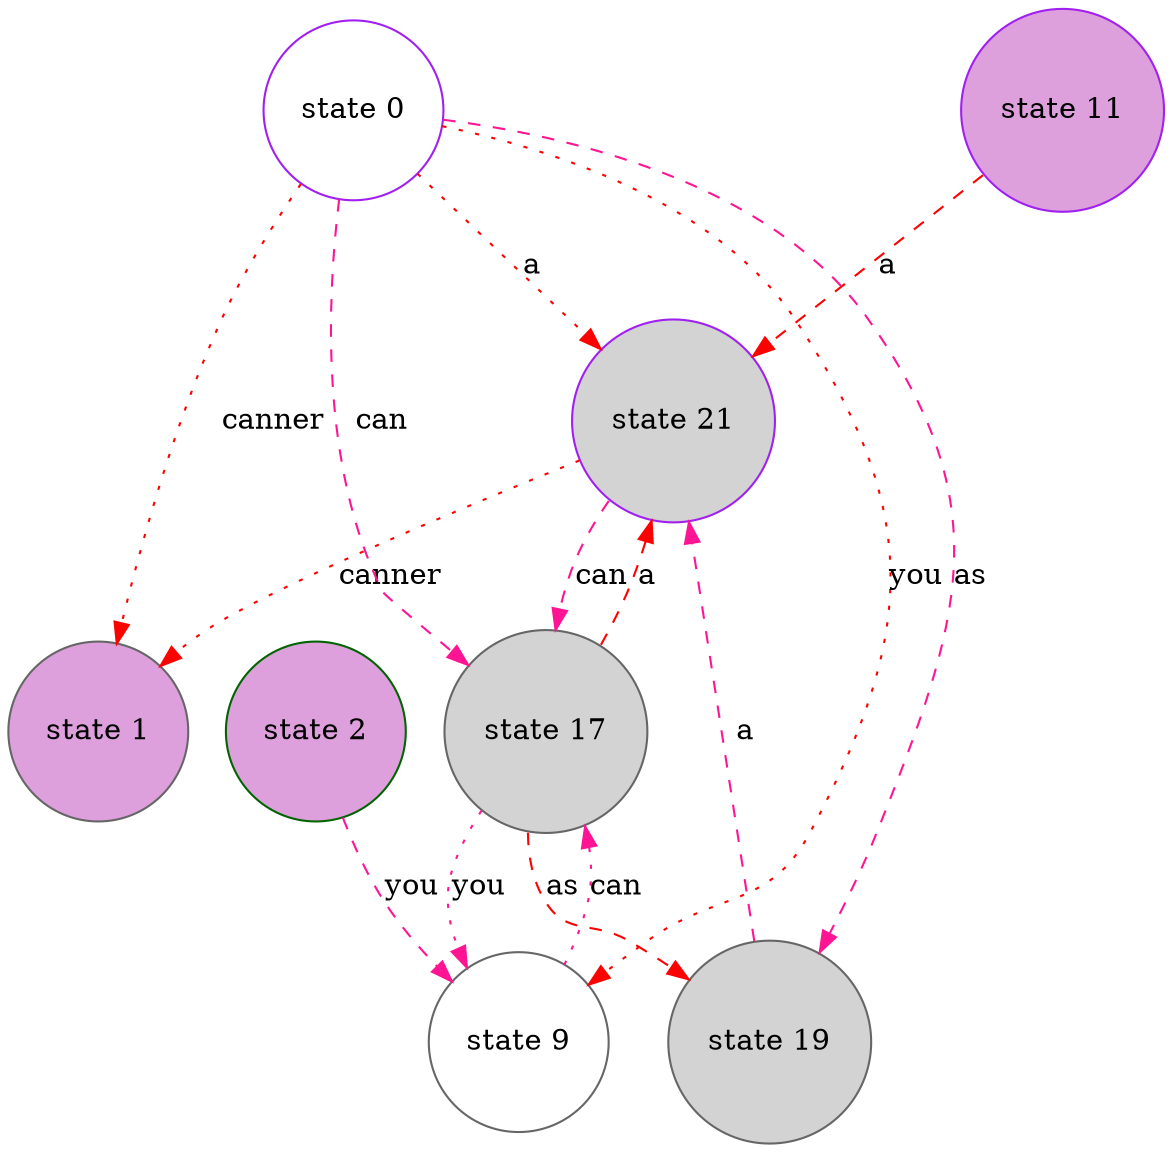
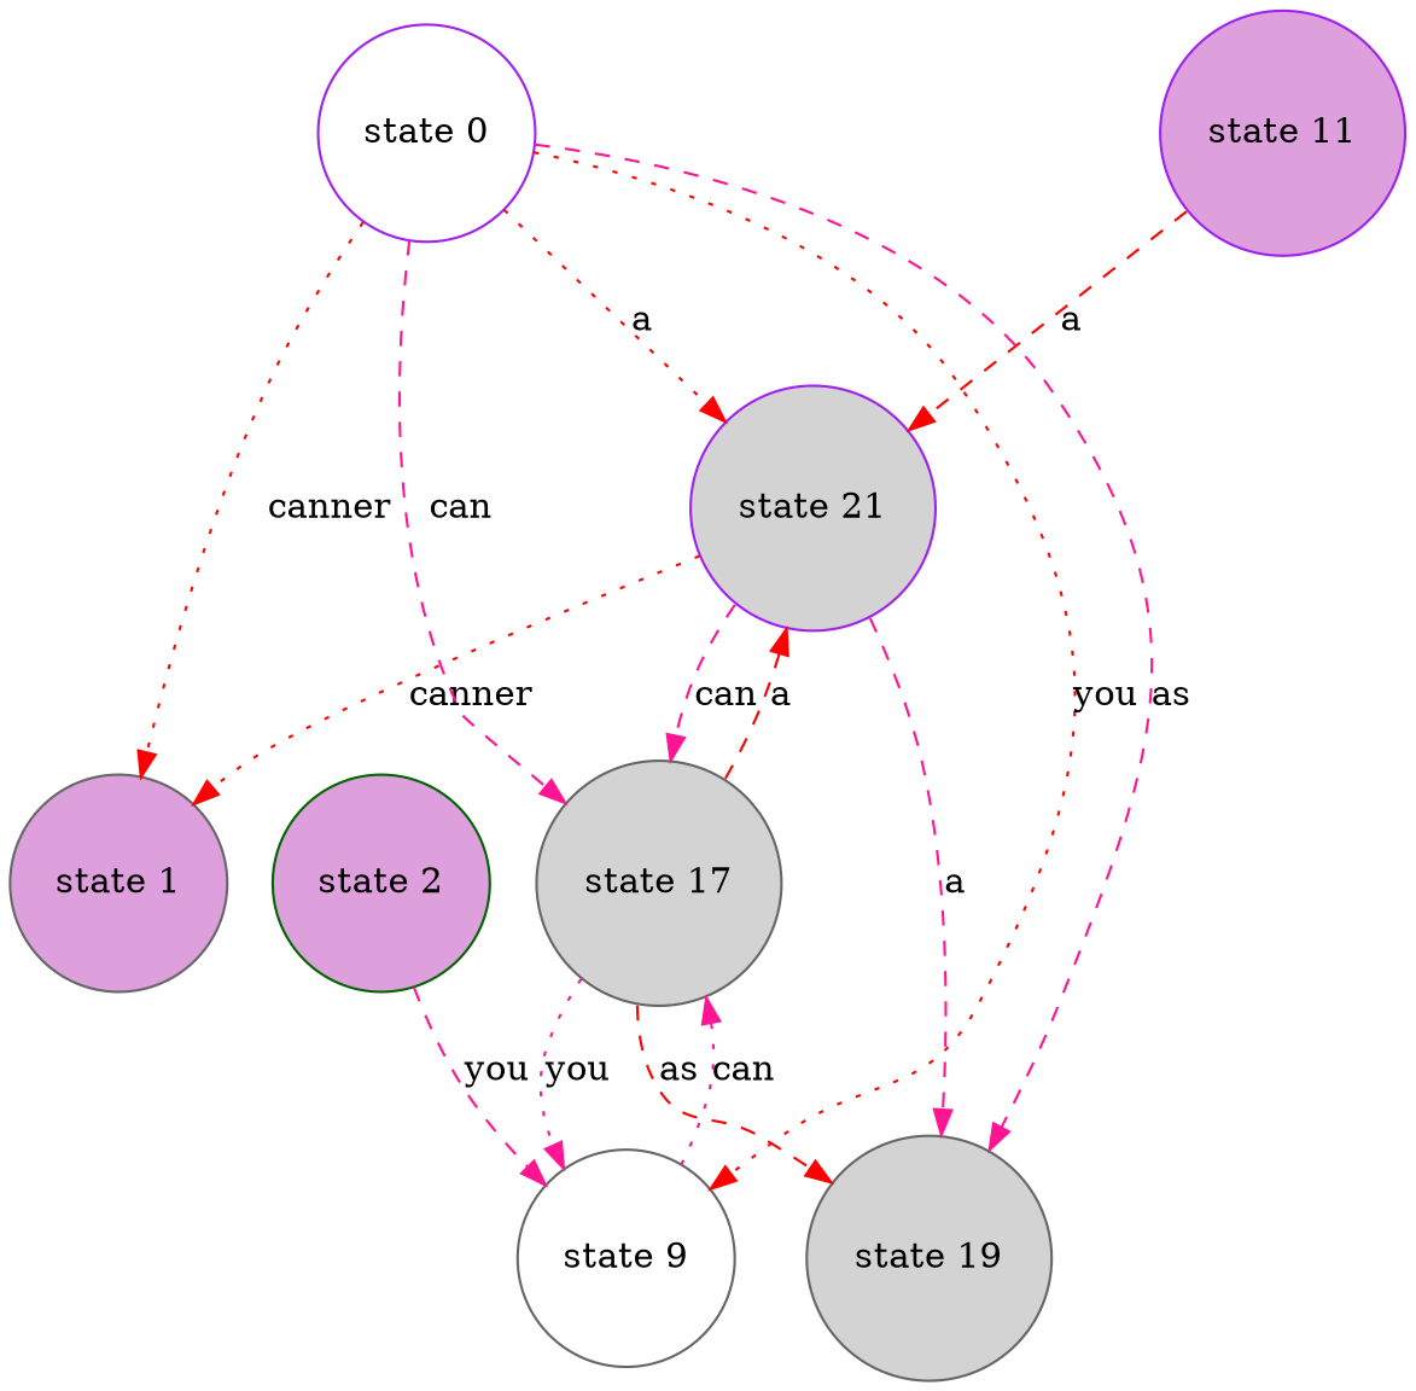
  digraph {
    node [color=gray40 fillcolor=plum ordering=out shape=circle style=filled]
    edge [color=red style=dashed]
    "state 11" [color=purple]
    "state 21" [color=purple fillcolor=lightgrey]
    "state 1"
    "state 17" [fillcolor=lightgrey]
    "state 9" [fillcolor=white]
    "state 19" [fillcolor=lightgrey]
    n7 [color=darkgreen label="state 2"]
    "state 0" [color=purple fillcolor=white]
    "state 11" -> "state 21" [label=a]
    "state 21" -> "state 1" [label=canner style=dotted]
    "state 21" -> "state 17" [color=deeppink label=can]
    "state 17" -> "state 21" [label=a]
    "state 17" -> "state 9" [color=deeppink label=you style=dotted]
    "state 17" -> "state 19" [label=as]
    "state 9" -> "state 17" [color=deeppink label=can style=dotted]
-   "state 19" -> "state 21" [color=deeppink label=a]
+   "state 21" -> "state 19" [color=deeppink label=a]
    n7 -> "state 9" [color=deeppink label=you]
    "state 0" -> "state 21" [label=a style=dotted]
    "state 0" -> "state 1" [label=canner style=dotted]
    "state 0" -> "state 17" [color=deeppink label=can]
    "state 0" -> "state 9" [label=you style=dotted]
    "state 0" -> "state 19" [color=deeppink label=as]
  }
